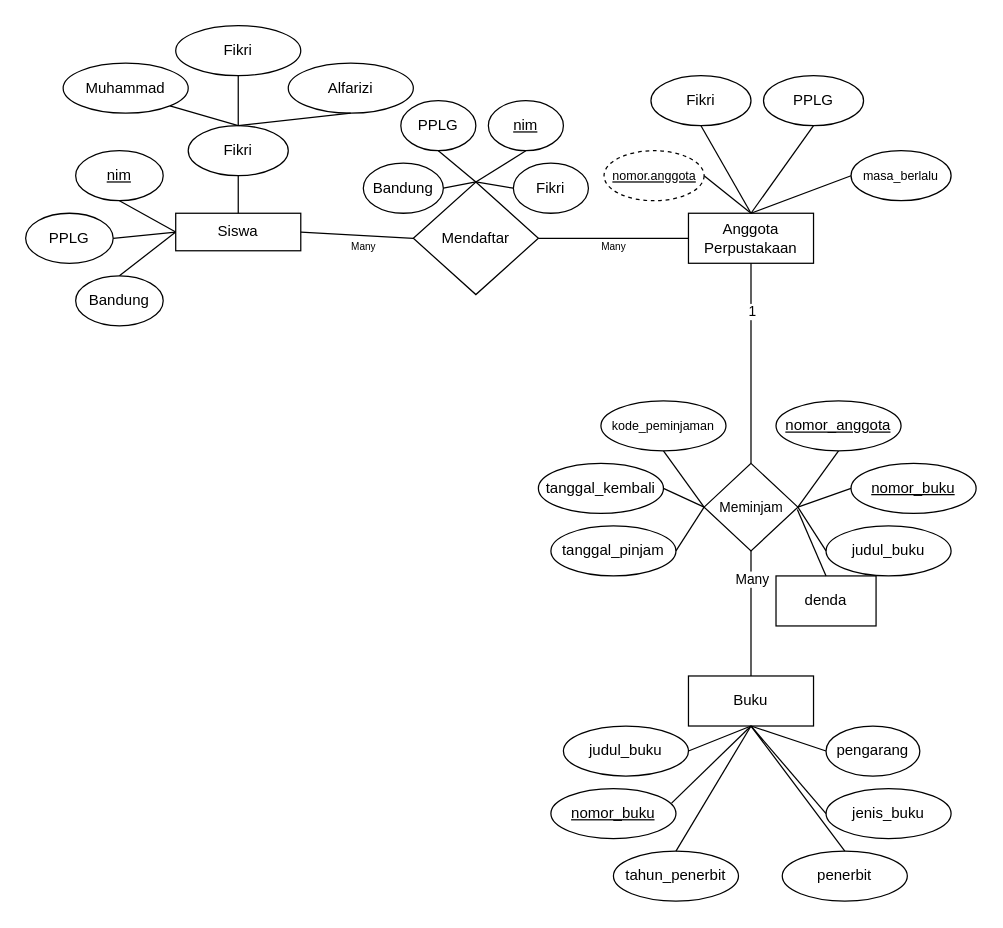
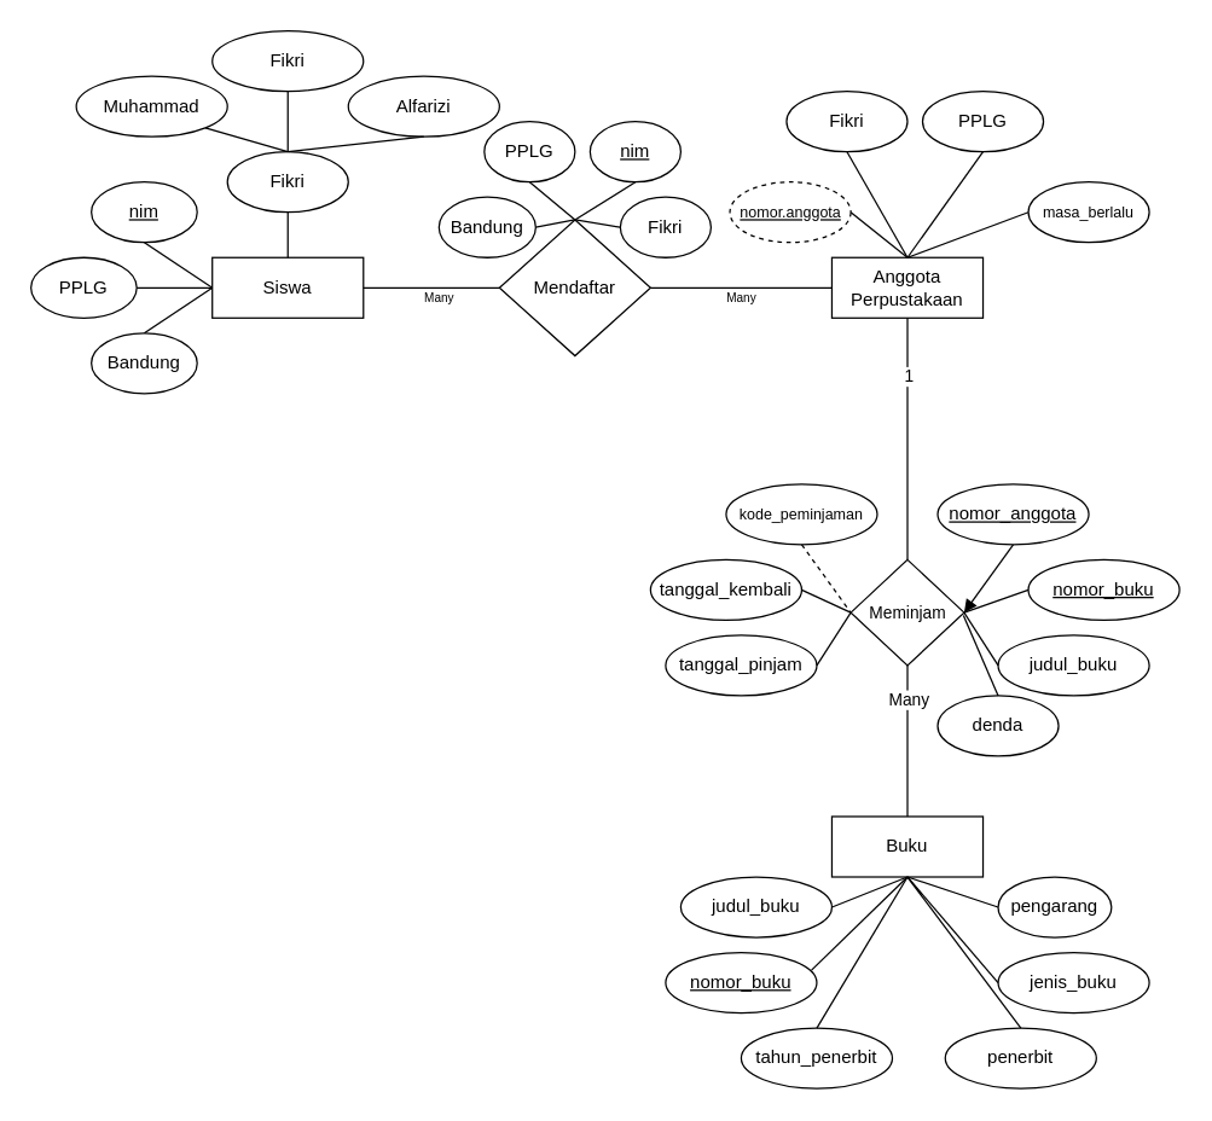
  <mxCell id="0" />
  <mxCell id="1" parent="0" />
- <mxCell id="2" value="Siswa" style="whiteSpace=wrap;html=1;align=center;" vertex="1" parent="1"><mxGeometry x="140" y="170" width="100" height="30" as="geometry" /></mxCell>
+ <mxCell id="2" value="Siswa" style="whiteSpace=wrap;html=1;align=center;" vertex="1" parent="1"><mxGeometry x="140" y="170" width="100" height="40" as="geometry" /></mxCell>
  <mxCell id="3" value="Fikri" style="ellipse;whiteSpace=wrap;html=1;align=center;" vertex="1" parent="1"><mxGeometry x="140" y="20" width="100" height="40" as="geometry" /></mxCell>
  <mxCell id="4" value="nim" style="ellipse;whiteSpace=wrap;html=1;align=center;fontStyle=4;" vertex="1" parent="1"><mxGeometry x="60" y="120" width="70" height="40" as="geometry" /></mxCell>
  <mxCell id="5" value="Mendaftar" style="shape=rhombus;perimeter=rhombusPerimeter;whiteSpace=wrap;html=1;align=center;" vertex="1" parent="1"><mxGeometry x="330" y="145" width="100" height="90" as="geometry" /></mxCell>
  <mxCell id="6" value="Fikri" style="ellipse;whiteSpace=wrap;html=1;align=center;" vertex="1" parent="1"><mxGeometry x="150" y="100" width="80" height="40" as="geometry" /></mxCell>
  <mxCell id="7" value="" style="endArrow=none;html=1;rounded=0;exitX=0.5;exitY=1;exitDx=0;exitDy=0;entryX=0.5;entryY=0;entryDx=0;entryDy=0;" edge="1" parent="1" source="3" target="6"><mxGeometry relative="1" as="geometry"><mxPoint x="280" y="200" as="sourcePoint" /><mxPoint x="440" y="200" as="targetPoint" /></mxGeometry></mxCell>
  <mxCell id="8" value="Muhammad" style="ellipse;whiteSpace=wrap;html=1;align=center;" vertex="1" parent="1"><mxGeometry x="50" y="50" width="100" height="40" as="geometry" /></mxCell>
  <mxCell id="9" value="Alfarizi" style="ellipse;whiteSpace=wrap;html=1;align=center;" vertex="1" parent="1"><mxGeometry x="230" y="50" width="100" height="40" as="geometry" /></mxCell>
  <mxCell id="10" value="" style="endArrow=none;html=1;rounded=0;exitX=1;exitY=1;exitDx=0;exitDy=0;entryX=0.5;entryY=0;entryDx=0;entryDy=0;" edge="1" parent="1" source="8" target="6"><mxGeometry relative="1" as="geometry"><mxPoint x="260" y="30" as="sourcePoint" /><mxPoint x="260" y="100" as="targetPoint" /></mxGeometry></mxCell>
  <mxCell id="11" value="" style="endArrow=none;html=1;rounded=0;exitX=0.5;exitY=0;exitDx=0;exitDy=0;entryX=0.5;entryY=1;entryDx=0;entryDy=0;" edge="1" parent="1" source="6" target="9"><mxGeometry relative="1" as="geometry"><mxPoint x="125" y="44" as="sourcePoint" /><mxPoint x="410" y="110" as="targetPoint" /></mxGeometry></mxCell>
  <mxCell id="12" value="" style="endArrow=none;html=1;rounded=0;exitX=0.5;exitY=1;exitDx=0;exitDy=0;entryX=0.5;entryY=0;entryDx=0;entryDy=0;" edge="1" parent="1" source="6" target="2"><mxGeometry relative="1" as="geometry"><mxPoint x="280" y="200" as="sourcePoint" /><mxPoint x="440" y="200" as="targetPoint" /></mxGeometry></mxCell>
  <mxCell id="13" value="Bandung" style="ellipse;whiteSpace=wrap;html=1;align=center;" vertex="1" parent="1"><mxGeometry x="60" y="220" width="70" height="40" as="geometry" /></mxCell>
  <mxCell id="14" value="PPLG" style="ellipse;whiteSpace=wrap;html=1;align=center;" vertex="1" parent="1"><mxGeometry x="20" y="170" width="70" height="40" as="geometry" /></mxCell>
  <mxCell id="15" value="" style="endArrow=none;html=1;rounded=0;exitX=0.5;exitY=1;exitDx=0;exitDy=0;entryX=0;entryY=0.5;entryDx=0;entryDy=0;" edge="1" parent="1" source="4" target="2"><mxGeometry relative="1" as="geometry"><mxPoint x="115" y="150" as="sourcePoint" /><mxPoint x="150" y="190" as="targetPoint" /></mxGeometry></mxCell>
  <mxCell id="16" value="" style="endArrow=none;html=1;rounded=0;entryX=1;entryY=0.5;entryDx=0;entryDy=0;exitX=0;exitY=0.5;exitDx=0;exitDy=0;" edge="1" parent="1" source="2" target="14"><mxGeometry relative="1" as="geometry"><mxPoint x="140" y="190" as="sourcePoint" /><mxPoint x="210" y="190" as="targetPoint" /></mxGeometry></mxCell>
  <mxCell id="17" value="" style="endArrow=none;html=1;rounded=0;exitX=0.5;exitY=0;exitDx=0;exitDy=0;entryX=0;entryY=0.5;entryDx=0;entryDy=0;" edge="1" parent="1" source="13" target="2"><mxGeometry relative="1" as="geometry"><mxPoint x="210" y="190" as="sourcePoint" /><mxPoint x="150" y="190" as="targetPoint" /></mxGeometry></mxCell>
  <mxCell id="18" value="" style="endArrow=none;html=1;rounded=0;exitX=1;exitY=0.5;exitDx=0;exitDy=0;entryX=0;entryY=0.5;entryDx=0;entryDy=0;" edge="1" parent="1" source="2" target="5"><mxGeometry relative="1" as="geometry"><mxPoint x="130" y="200" as="sourcePoint" /><mxPoint x="210" y="240" as="targetPoint" /></mxGeometry></mxCell>
  <mxCell id="19" value="Bandung" style="ellipse;whiteSpace=wrap;html=1;align=center;" vertex="1" parent="1"><mxGeometry x="290" y="130" width="64" height="40" as="geometry" /></mxCell>
  <mxCell id="20" value="Fikri" style="ellipse;whiteSpace=wrap;html=1;align=center;" vertex="1" parent="1"><mxGeometry x="410" y="130" width="60" height="40" as="geometry" /></mxCell>
  <mxCell id="21" value="PPLG" style="ellipse;whiteSpace=wrap;html=1;align=center;" vertex="1" parent="1"><mxGeometry x="320" y="80" width="60" height="40" as="geometry" /></mxCell>
  <mxCell id="22" value="nim" style="ellipse;whiteSpace=wrap;html=1;align=center;fontStyle=4;" vertex="1" parent="1"><mxGeometry x="390" y="80" width="60" height="40" as="geometry" /></mxCell>
  <mxCell id="23" value="" style="endArrow=none;html=1;rounded=0;entryX=1;entryY=0.5;entryDx=0;entryDy=0;exitX=0.5;exitY=0;exitDx=0;exitDy=0;" edge="1" parent="1" source="5" target="19"><mxGeometry relative="1" as="geometry"><mxPoint x="340" y="140" as="sourcePoint" /><mxPoint x="370" y="120" as="targetPoint" /></mxGeometry></mxCell>
  <mxCell id="24" value="" style="endArrow=none;html=1;rounded=0;exitX=0.5;exitY=1;exitDx=0;exitDy=0;entryX=0.5;entryY=0;entryDx=0;entryDy=0;" edge="1" parent="1" source="22" target="5"><mxGeometry relative="1" as="geometry"><mxPoint x="340" y="140" as="sourcePoint" /><mxPoint x="390" y="155" as="targetPoint" /></mxGeometry></mxCell>
  <mxCell id="25" value="" style="endArrow=none;html=1;rounded=0;entryX=0;entryY=0.5;entryDx=0;entryDy=0;exitX=0.5;exitY=0;exitDx=0;exitDy=0;" edge="1" parent="1" source="5" target="20"><mxGeometry relative="1" as="geometry"><mxPoint x="420" y="140" as="sourcePoint" /><mxPoint x="390" y="155" as="targetPoint" /></mxGeometry></mxCell>
  <mxCell id="26" value="" style="endArrow=none;html=1;rounded=0;entryX=0.5;entryY=0;entryDx=0;entryDy=0;exitX=0.5;exitY=1;exitDx=0;exitDy=0;" edge="1" parent="1" source="21" target="5"><mxGeometry relative="1" as="geometry"><mxPoint x="440" y="140" as="sourcePoint" /><mxPoint x="390" y="155" as="targetPoint" /></mxGeometry></mxCell>
  <mxCell id="27" value="Anggota&lt;div&gt;Perpustakaan&lt;/div&gt;" style="whiteSpace=wrap;html=1;align=center;" vertex="1" parent="1"><mxGeometry x="550" y="170" width="100" height="40" as="geometry" /></mxCell>
  <mxCell id="28" value="masa_berlalu" style="ellipse;whiteSpace=wrap;html=1;align=center;fontSize=10;" vertex="1" parent="1"><mxGeometry x="680" y="120" width="80" height="40" as="geometry" /></mxCell>
  <mxCell id="29" value="Fikri" style="ellipse;whiteSpace=wrap;html=1;align=center;" vertex="1" parent="1"><mxGeometry x="520" y="60" width="80" height="40" as="geometry" /></mxCell>
  <mxCell id="30" value="" style="endArrow=none;html=1;rounded=0;exitX=1;exitY=0.5;exitDx=0;exitDy=0;entryX=0.5;entryY=0;entryDx=0;entryDy=0;" edge="1" source="63" parent="1" target="27"><mxGeometry relative="1" as="geometry"><mxPoint x="560" y="140" as="sourcePoint" /><mxPoint x="600" y="170" as="targetPoint" /></mxGeometry></mxCell>
  <mxCell id="31" value="" style="endArrow=none;html=1;rounded=0;exitX=0.5;exitY=1;exitDx=0;exitDy=0;entryX=0.5;entryY=0;entryDx=0;entryDy=0;" edge="1" source="64" parent="1" target="27"><mxGeometry relative="1" as="geometry"><mxPoint x="650" y="100" as="sourcePoint" /><mxPoint x="600" y="170" as="targetPoint" /></mxGeometry></mxCell>
  <mxCell id="32" value="" style="endArrow=none;html=1;rounded=0;exitX=0;exitY=0.5;exitDx=0;exitDy=0;entryX=0.5;entryY=0;entryDx=0;entryDy=0;" edge="1" source="28" parent="1" target="27"><mxGeometry relative="1" as="geometry"><mxPoint x="665" y="135" as="sourcePoint" /><mxPoint x="600" y="170" as="targetPoint" /></mxGeometry></mxCell>
  <mxCell id="33" value="" style="endArrow=none;html=1;rounded=0;entryX=0.5;entryY=0;entryDx=0;entryDy=0;exitX=0.5;exitY=1;exitDx=0;exitDy=0;" edge="1" source="29" parent="1" target="27"><mxGeometry relative="1" as="geometry"><mxPoint x="660" y="165" as="sourcePoint" /><mxPoint x="600" y="170" as="targetPoint" /></mxGeometry></mxCell>
  <mxCell id="34" value="Meminjam" style="shape=rhombus;perimeter=rhombusPerimeter;whiteSpace=wrap;html=1;align=center;fontSize=11;" vertex="1" parent="1"><mxGeometry x="562.5" y="370" width="75" height="70" as="geometry" /></mxCell>
  <mxCell id="35" value="tanggal_pinjam" style="ellipse;whiteSpace=wrap;html=1;align=center;" vertex="1" parent="1"><mxGeometry x="440" y="420" width="100" height="40" as="geometry" /></mxCell>
  <mxCell id="36" value="tanggal_kembali" style="ellipse;whiteSpace=wrap;html=1;align=center;" vertex="1" parent="1"><mxGeometry x="430" y="370" width="100" height="40" as="geometry" /></mxCell>
  <mxCell id="37" value="kode_peminjaman" style="ellipse;whiteSpace=wrap;html=1;align=center;fontSize=10;" vertex="1" parent="1"><mxGeometry x="480" y="320" width="100" height="40" as="geometry" /></mxCell>
  <mxCell id="38" value="judul_buku" style="ellipse;whiteSpace=wrap;html=1;align=center;" vertex="1" parent="1"><mxGeometry x="660" y="420" width="100" height="40" as="geometry" /></mxCell>
- <mxCell id="39" value="" style="endArrow=none;html=1;rounded=0;exitX=0.5;exitY=1;exitDx=0;exitDy=0;entryX=0;entryY=0.5;entryDx=0;entryDy=0;" edge="1" parent="1" source="37" target="34"><mxGeometry relative="1" as="geometry"><mxPoint x="260" y="260" as="sourcePoint" /><mxPoint x="420" y="260" as="targetPoint" /></mxGeometry></mxCell>
+ <mxCell id="39" value="" style="endArrow=none;html=1;rounded=0;exitX=0.5;exitY=1;exitDx=0;exitDy=0;entryX=0;entryY=0.5;entryDx=0;entryDy=0;dashed=1;" edge="1" parent="1" source="37" target="34"><mxGeometry relative="1" as="geometry"><mxPoint x="260" y="260" as="sourcePoint" /><mxPoint x="420" y="260" as="targetPoint" /></mxGeometry></mxCell>
  <mxCell id="40" value="" style="endArrow=none;html=1;rounded=0;exitX=1;exitY=0.5;exitDx=0;exitDy=0;entryX=0;entryY=0.5;entryDx=0;entryDy=0;" edge="1" parent="1" source="35" target="34"><mxGeometry relative="1" as="geometry"><mxPoint x="536" y="430" as="sourcePoint" /><mxPoint x="573" y="415" as="targetPoint" /></mxGeometry></mxCell>
  <mxCell id="41" value="" style="endArrow=none;html=1;rounded=0;exitX=1;exitY=0.5;exitDx=0;exitDy=0;entryX=0;entryY=0.5;entryDx=0;entryDy=0;" edge="1" parent="1" source="36" target="34"><mxGeometry relative="1" as="geometry"><mxPoint x="520" y="390" as="sourcePoint" /><mxPoint x="573" y="415" as="targetPoint" /></mxGeometry></mxCell>
- <mxCell id="42" value="" style="endArrow=none;html=1;rounded=0;entryX=1;entryY=0.5;entryDx=0;entryDy=0;exitX=0.5;exitY=1;exitDx=0;exitDy=0;" edge="1" parent="1" source="65" target="34"><mxGeometry relative="1" as="geometry"><mxPoint x="640" y="370" as="sourcePoint" /><mxPoint x="573" y="415" as="targetPoint" /></mxGeometry></mxCell>
+ <mxCell id="42" value="" style="endArrow=block;html=1;rounded=0;entryX=1;entryY=0.5;entryDx=0;entryDy=0;exitX=0.5;exitY=1;exitDx=0;exitDy=0;" edge="1" parent="1" source="65" target="34"><mxGeometry relative="1" as="geometry"><mxPoint x="640" y="370" as="sourcePoint" /><mxPoint x="573" y="415" as="targetPoint" /></mxGeometry></mxCell>
  <mxCell id="43" value="" style="endArrow=none;html=1;rounded=0;exitX=0;exitY=0.5;exitDx=0;exitDy=0;entryX=1;entryY=0.5;entryDx=0;entryDy=0;" edge="1" parent="1" source="66" target="34"><mxGeometry relative="1" as="geometry"><mxPoint x="680" y="390" as="sourcePoint" /><mxPoint x="648" y="415" as="targetPoint" /></mxGeometry></mxCell>
  <mxCell id="44" value="" style="endArrow=none;html=1;rounded=0;exitX=0;exitY=0.5;exitDx=0;exitDy=0;entryX=1;entryY=0.5;entryDx=0;entryDy=0;" edge="1" parent="1" source="38" target="34"><mxGeometry relative="1" as="geometry"><mxPoint x="677" y="393" as="sourcePoint" /><mxPoint x="648" y="415" as="targetPoint" /></mxGeometry></mxCell>
  <mxCell id="45" value="" style="endArrow=none;html=1;rounded=0;exitX=0.5;exitY=1;exitDx=0;exitDy=0;entryX=0.5;entryY=0;entryDx=0;entryDy=0;" edge="1" parent="1" source="27" target="34"><mxGeometry relative="1" as="geometry"><mxPoint x="540" y="370" as="sourcePoint" /><mxPoint x="573" y="415" as="targetPoint" /></mxGeometry></mxCell>
  <mxCell id="46" value="1" style="edgeLabel;html=1;align=center;verticalAlign=middle;resizable=0;points=[];" vertex="1" connectable="0" parent="45"><mxGeometry x="-0.53" relative="1" as="geometry"><mxPoint as="offset" /></mxGeometry></mxCell>
  <mxCell id="47" value="Buku" style="whiteSpace=wrap;html=1;align=center;" vertex="1" parent="1"><mxGeometry x="550" y="540" width="100" height="40" as="geometry" /></mxCell>
- <mxCell id="48" value="denda" style="whiteSpace=wrap;html=1;align=center;rounded=0;" vertex="1" parent="1"><mxGeometry x="620" y="460" width="80" height="40" as="geometry" /></mxCell>
+ <mxCell id="48" value="denda" style="ellipse;whiteSpace=wrap;html=1;align=center;" vertex="1" parent="1"><mxGeometry x="620" y="460" width="80" height="40" as="geometry" /></mxCell>
  <mxCell id="49" value="" style="endArrow=none;html=1;rounded=0;exitX=0.5;exitY=0;exitDx=0;exitDy=0;entryX=0.994;entryY=0.527;entryDx=0;entryDy=0;entryPerimeter=0;" edge="1" source="48" parent="1" target="34"><mxGeometry relative="1" as="geometry"><mxPoint x="667" y="448" as="sourcePoint" /><mxPoint x="640" y="405" as="targetPoint" /></mxGeometry></mxCell>
  <mxCell id="50" value="" style="endArrow=none;html=1;rounded=0;exitX=0.5;exitY=0;exitDx=0;exitDy=0;entryX=0.5;entryY=1;entryDx=0;entryDy=0;" edge="1" parent="1" source="47" target="34"><mxGeometry relative="1" as="geometry"><mxPoint x="670" y="470" as="sourcePoint" /><mxPoint x="648" y="415" as="targetPoint" /></mxGeometry></mxCell>
  <mxCell id="51" value="Many" style="edgeLabel;html=1;align=center;verticalAlign=middle;resizable=0;points=[];" vertex="1" connectable="0" parent="50"><mxGeometry x="0.567" relative="1" as="geometry"><mxPoint as="offset" /></mxGeometry></mxCell>
  <mxCell id="52" value="judul_buku" style="ellipse;whiteSpace=wrap;html=1;align=center;" vertex="1" parent="1"><mxGeometry x="450" y="580" width="100" height="40" as="geometry" /></mxCell>
  <mxCell id="53" value="tahun_penerbit" style="ellipse;whiteSpace=wrap;html=1;align=center;" vertex="1" parent="1"><mxGeometry x="490" y="680" width="100" height="40" as="geometry" /></mxCell>
  <mxCell id="54" value="pengarang" style="ellipse;whiteSpace=wrap;html=1;align=center;" vertex="1" parent="1"><mxGeometry x="660" y="580" width="75" height="40" as="geometry" /></mxCell>
  <mxCell id="55" value="jenis_buku" style="ellipse;whiteSpace=wrap;html=1;align=center;" vertex="1" parent="1"><mxGeometry x="660" y="630" width="100" height="40" as="geometry" /></mxCell>
  <mxCell id="56" value="penerbit" style="ellipse;whiteSpace=wrap;html=1;align=center;" vertex="1" parent="1"><mxGeometry x="625" y="680" width="100" height="40" as="geometry" /></mxCell>
  <mxCell id="57" value="" style="endArrow=none;html=1;rounded=0;exitX=0.5;exitY=1;exitDx=0;exitDy=0;entryX=1;entryY=0.5;entryDx=0;entryDy=0;" edge="1" parent="1" source="47" target="52"><mxGeometry relative="1" as="geometry"><mxPoint x="260" y="460" as="sourcePoint" /><mxPoint x="420" y="460" as="targetPoint" /></mxGeometry></mxCell>
  <mxCell id="58" value="" style="endArrow=none;html=1;rounded=0;entryX=0.965;entryY=0.291;entryDx=0;entryDy=0;entryPerimeter=0;" edge="1" parent="1"><mxGeometry relative="1" as="geometry"><mxPoint x="600" y="580" as="sourcePoint" /><mxPoint x="536.5" y="641.64" as="targetPoint" /></mxGeometry></mxCell>
  <mxCell id="59" value="" style="endArrow=none;html=1;rounded=0;entryX=0.5;entryY=0;entryDx=0;entryDy=0;" edge="1" parent="1" target="53"><mxGeometry relative="1" as="geometry"><mxPoint x="600" y="580" as="sourcePoint" /><mxPoint x="561" y="659" as="targetPoint" /></mxGeometry></mxCell>
  <mxCell id="60" value="" style="endArrow=none;html=1;rounded=0;entryX=0;entryY=0.5;entryDx=0;entryDy=0;" edge="1" parent="1" target="54"><mxGeometry relative="1" as="geometry"><mxPoint x="600" y="580" as="sourcePoint" /><mxPoint x="557" y="663" as="targetPoint" /></mxGeometry></mxCell>
  <mxCell id="61" value="" style="endArrow=none;html=1;rounded=0;entryX=0;entryY=0.5;entryDx=0;entryDy=0;" edge="1" parent="1" target="55"><mxGeometry relative="1" as="geometry"><mxPoint x="600" y="580" as="sourcePoint" /><mxPoint x="670" y="620" as="targetPoint" /></mxGeometry></mxCell>
  <mxCell id="62" value="" style="endArrow=none;html=1;rounded=0;entryX=0.5;entryY=0;entryDx=0;entryDy=0;exitX=0.5;exitY=1;exitDx=0;exitDy=0;" edge="1" parent="1" source="47" target="56"><mxGeometry relative="1" as="geometry"><mxPoint x="610" y="590" as="sourcePoint" /><mxPoint x="660" y="670" as="targetPoint" /></mxGeometry></mxCell>
  <mxCell id="63" value="nomor.anggota" style="ellipse;whiteSpace=wrap;html=1;align=center;fontStyle=4;fontSize=10;dashed=1;" vertex="1" parent="1"><mxGeometry x="482.5" y="120" width="80" height="40" as="geometry" /></mxCell>
  <mxCell id="64" value="PPLG" style="ellipse;whiteSpace=wrap;html=1;align=center;" vertex="1" parent="1"><mxGeometry x="610" y="60" width="80" height="40" as="geometry" /></mxCell>
  <mxCell id="65" value="nomor_anggota" style="ellipse;whiteSpace=wrap;html=1;align=center;fontStyle=4;" vertex="1" parent="1"><mxGeometry x="620" y="320" width="100" height="40" as="geometry" /></mxCell>
  <mxCell id="66" value="nomor_buku" style="ellipse;whiteSpace=wrap;html=1;align=center;fontStyle=4;" vertex="1" parent="1"><mxGeometry x="680" y="370" width="100" height="40" as="geometry" /></mxCell>
  <mxCell id="67" value="nomor_buku" style="ellipse;whiteSpace=wrap;html=1;align=center;fontStyle=4;" vertex="1" parent="1"><mxGeometry x="440" y="630" width="100" height="40" as="geometry" /></mxCell>
  <mxCell id="68" value="" style="endArrow=none;html=1;rounded=0;entryX=0;entryY=0.5;entryDx=0;entryDy=0;exitX=1;exitY=0.5;exitDx=0;exitDy=0;" edge="1" parent="1" source="5" target="27"><mxGeometry relative="1" as="geometry"><mxPoint x="480" y="190" as="sourcePoint" /><mxPoint x="630" y="190" as="targetPoint" /></mxGeometry></mxCell>
  <mxCell id="69" value="Many" style="text;html=1;align=center;verticalAlign=middle;resizable=0;points=[];autosize=1;strokeColor=none;fillColor=none;fontSize=8;" vertex="1" parent="1"><mxGeometry x="270" y="187" width="40" height="20" as="geometry" /></mxCell>
  <mxCell id="70" value="Many" style="text;html=1;align=center;verticalAlign=middle;resizable=0;points=[];autosize=1;strokeColor=none;fillColor=none;fontSize=8;" vertex="1" parent="1"><mxGeometry x="470" y="187" width="40" height="20" as="geometry" /></mxCell>
